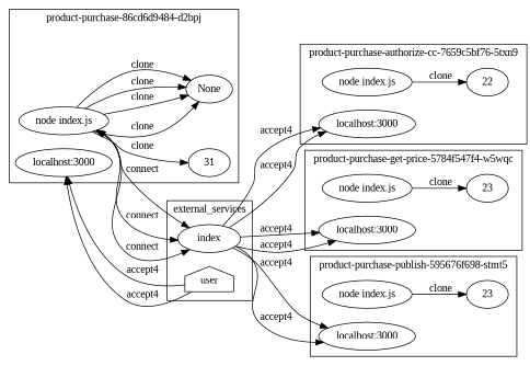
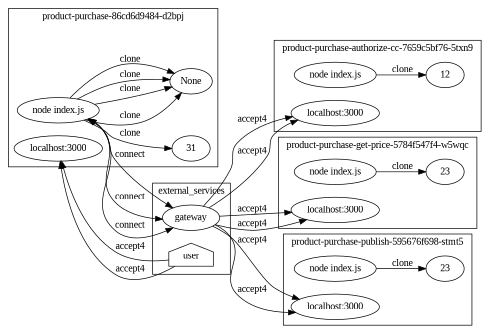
  digraph {
    fontname="Liberation Serif"
    rankdir=LR
    node [fontname="Liberation Serif"]
    edge [fontname="Liberation Serif"]
    n1 [label="node index.js"]
-   n2 [label=22]
+   n2 [label=12]
    n3 [label="localhost:3000"]
    n4 [label="node index.js"]
    n5 [label=31]
    None
    n7 [label="localhost:3000"]
    n8 [label="node index.js"]
    n9 [label=23]
    n10 [label="localhost:3000"]
    n11 [label="node index.js"]
    n12 [label=23]
    n13 [label="localhost:3000"]
-   n14 [label=index]
+   n14 [label=gateway]
    user [shape=house]
    subgraph cluster_1 {
      label=" product-purchase-authorize-cc-7659c5bf76-5txn9 "
      n1
      n2
      n3
    }
    subgraph cluster_2 {
      label=" product-purchase-86cd6d9484-d2bpj "
      n4
      n5
      None
      n7
    }
    subgraph cluster_3 {
      label=" product-purchase-get-price-5784f547f4-w5wqc "
      n8
      n9
      n10
    }
    subgraph cluster_4 {
      label=" product-purchase-publish-595676f698-stmt5 "
      n11
      n12
      n13
    }
    subgraph cluster_5 {
      label=external_services
      n14
      user
    }
    n1 -> n2 [label=clone]
    n4 -> n5 [label=clone]
    n4 -> None [label=clone]
    n4 -> None [label=clone]
    n4 -> None [label=clone]
    n4 -> None [label=clone]
    n4 -> n14 [dir=both label=connect]
    n4 -> n14 [dir=both label=connect]
    n4 -> n14 [dir=both label=connect]
    n8 -> n9 [label=clone]
    n11 -> n12 [label=clone]
    n14 -> n3 [label=accept4]
    n14 -> n3 [label=accept4]
    n14 -> n10 [label=accept4]
    n14 -> n10 [label=accept4]
    n14 -> n13 [label=accept4]
    n14 -> n13 [label=accept4]
    user -> n7 [label=accept4]
    user -> n7 [label=accept4]
  }
